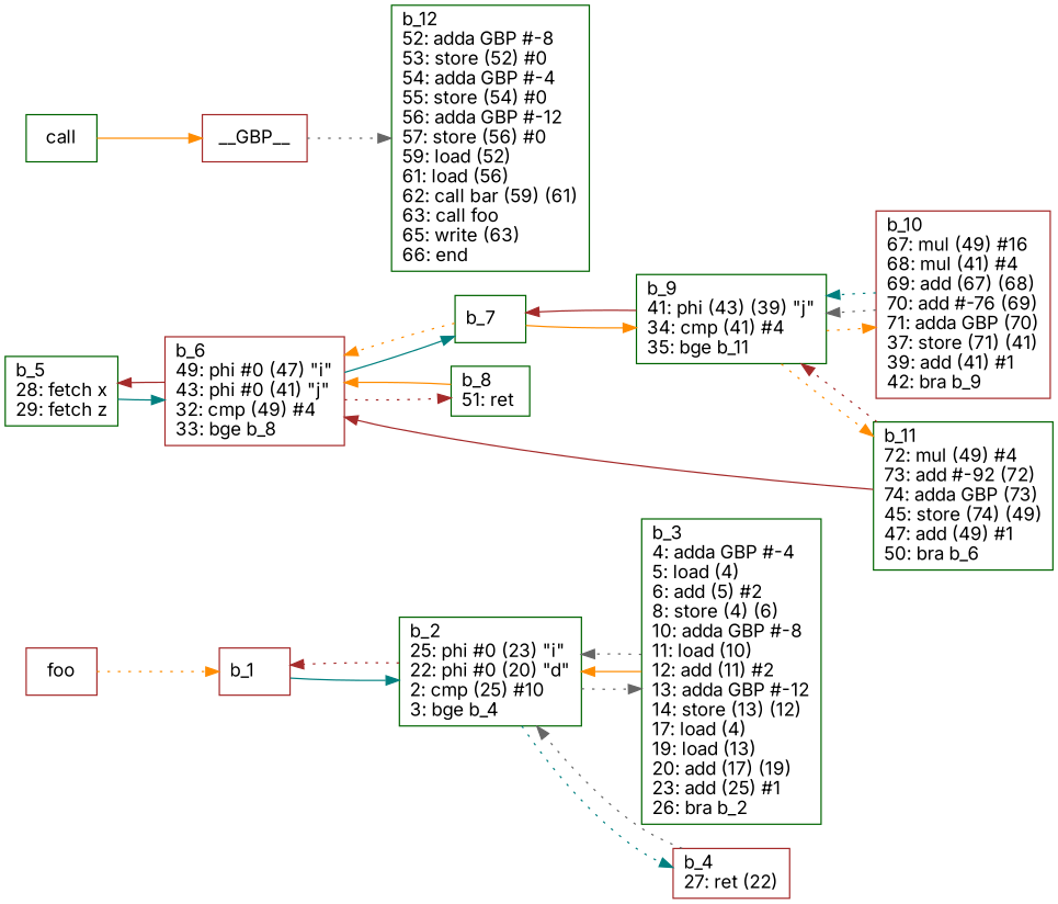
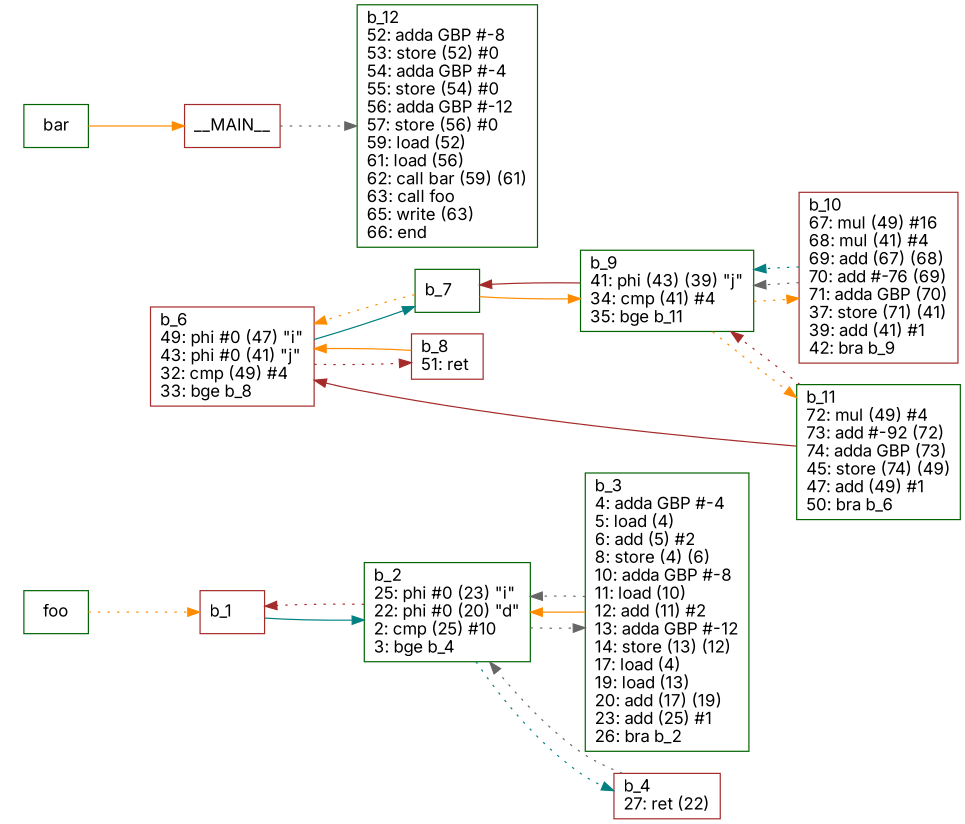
  digraph {
    fontname=Inter
    rankdir=LR
    node [color=darkgreen fontname=Inter shape=box]
    edge [color=darkorange fontname=Inter style=dotted]
    n1 [color=brown label="b_1\l"]
    n2 [label="b_2\l25: phi #0 (23) \"i\"\l22: phi #0 (20) \"d\"\l2: cmp (25) #10\l3: bge b_4\l"]
-   foo [color=brown]
+   foo
    n4 [label="b_3\l4: adda GBP #-4\l5: load (4)\l6: add (5) #2\l8: store (4) (6)\l10: adda GBP #-8\l11: load (10)\l12: add (11) #2\l13: adda GBP #-12\l14: store (13) (12)\l17: load (4)\l19: load (13)\l20: add (17) (19)\l23: add (25) #1\l26: bra b_2\l"]
    n5 [color=brown label="b_4\l27: ret (22)\l"]
-   n6 [label="b_5\l28: fetch x\l29: fetch z\l"]
    n7 [color=brown label="b_6\l49: phi #0 (47) \"i\"\l43: phi #0 (41) \"j\"\l32: cmp (49) #4\l33: bge b_8\l"]
-   __MAIN__ [color=brown label=__GBP__]
-   bar [label=call]
+   __MAIN__ [color=brown]
+   bar
    n10 [label="b_7\l"]
-   n11 [label="b_8\l51: ret \l"]
+   n11 [color=brown label="b_8\l51: ret \l"]
    n12 [label="b_9\l41: phi (43) (39) \"j\"\l34: cmp (41) #4\l35: bge b_11\l"]
    n13 [color=brown label="b_10\l67: mul (49) #16\l68: mul (41) #4\l69: add (67) (68)\l70: add #-76 (69)\l71: adda GBP (70)\l37: store (71) (41)\l39: add (41) #1\l42: bra b_9\l"]
    n14 [label="b_11\l72: mul (49) #4\l73: add #-92 (72)\l74: adda GBP (73)\l45: store (74) (49)\l47: add (49) #1\l50: bra b_6\l"]
    n15 [label="b_12\l52: adda GBP #-8\l53: store (52) #0\l54: adda GBP #-4\l55: store (54) #0\l56: adda GBP #-12\l57: store (56) #0\l59: load (52)\l61: load (56)\l62: call bar (59) (61)\l63: call foo\l65: write (63)\l66: end\l"]
    n1 -> n2 [color=teal style=solid]
    n2 -> n1 [color=brown]
    n2 -> n4 [color=gray40]
    n2 -> n5 [color=teal]
    foo -> n1
    n4 -> n2 [style=solid]
    n4 -> n2 [color=gray40]
    n5 -> n2 [color=gray40]
-   n6 -> n7 [color=teal style=solid]
-   n7 -> n6 [color=brown style=solid]
    n7 -> n10 [color=teal style=solid]
    n7 -> n11 [color=brown]
    __MAIN__ -> n15 [color=gray40]
    bar -> __MAIN__ [style=solid]
    n10 -> n7
    n10 -> n12 [style=solid]
    n11 -> n7 [style=solid]
    n12 -> n10 [color=brown style=solid]
    n12 -> n13
    n12 -> n14
    n13 -> n12 [color=gray40]
    n13 -> n12 [color=teal]
    n14 -> n7 [color=brown style=solid]
    n14 -> n12 [color=brown]
  }
